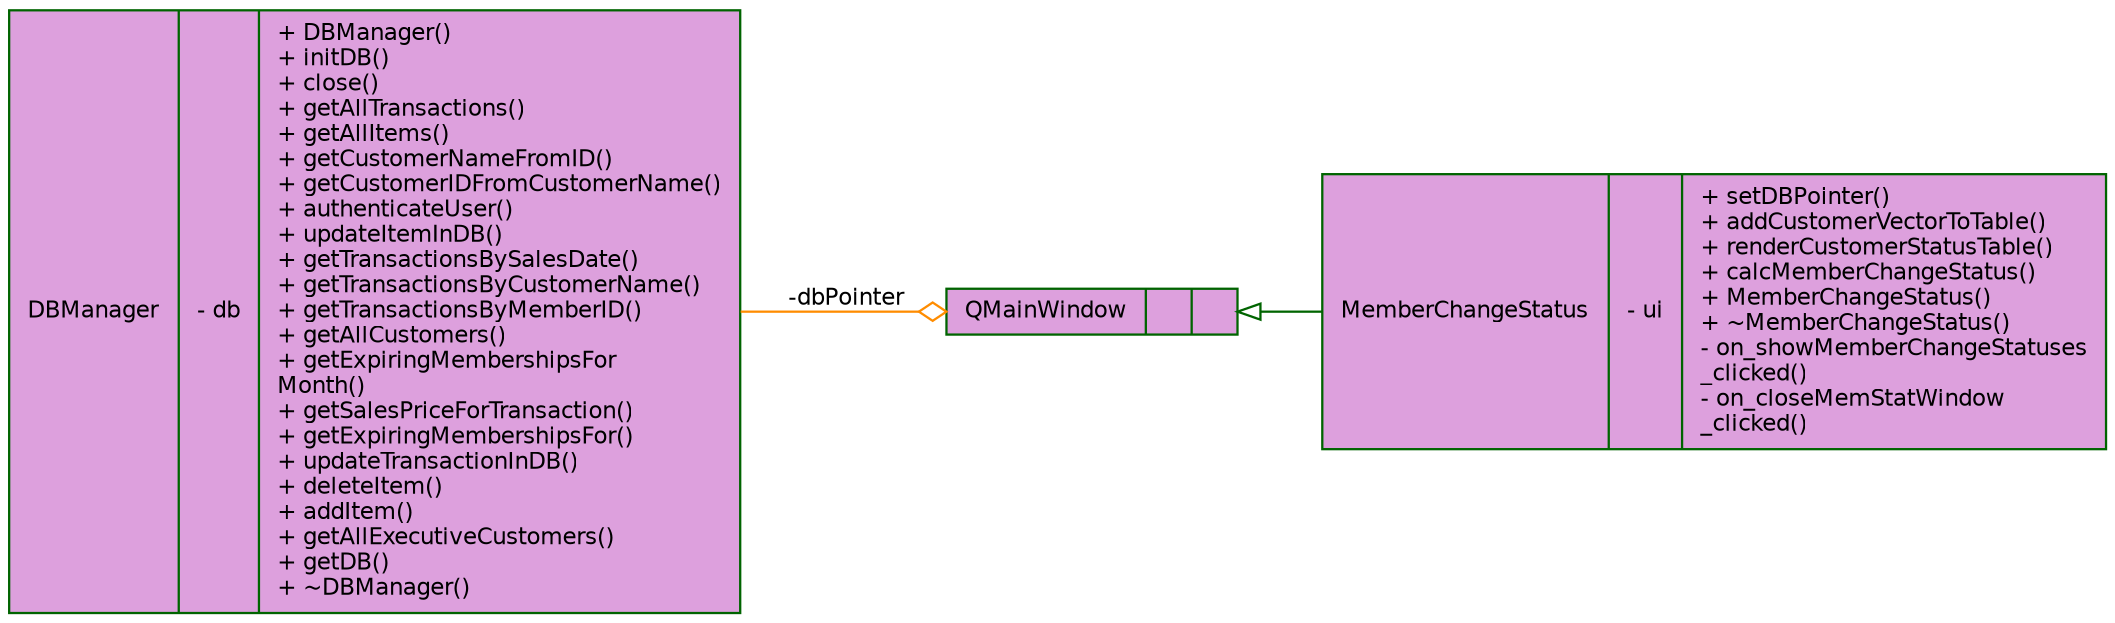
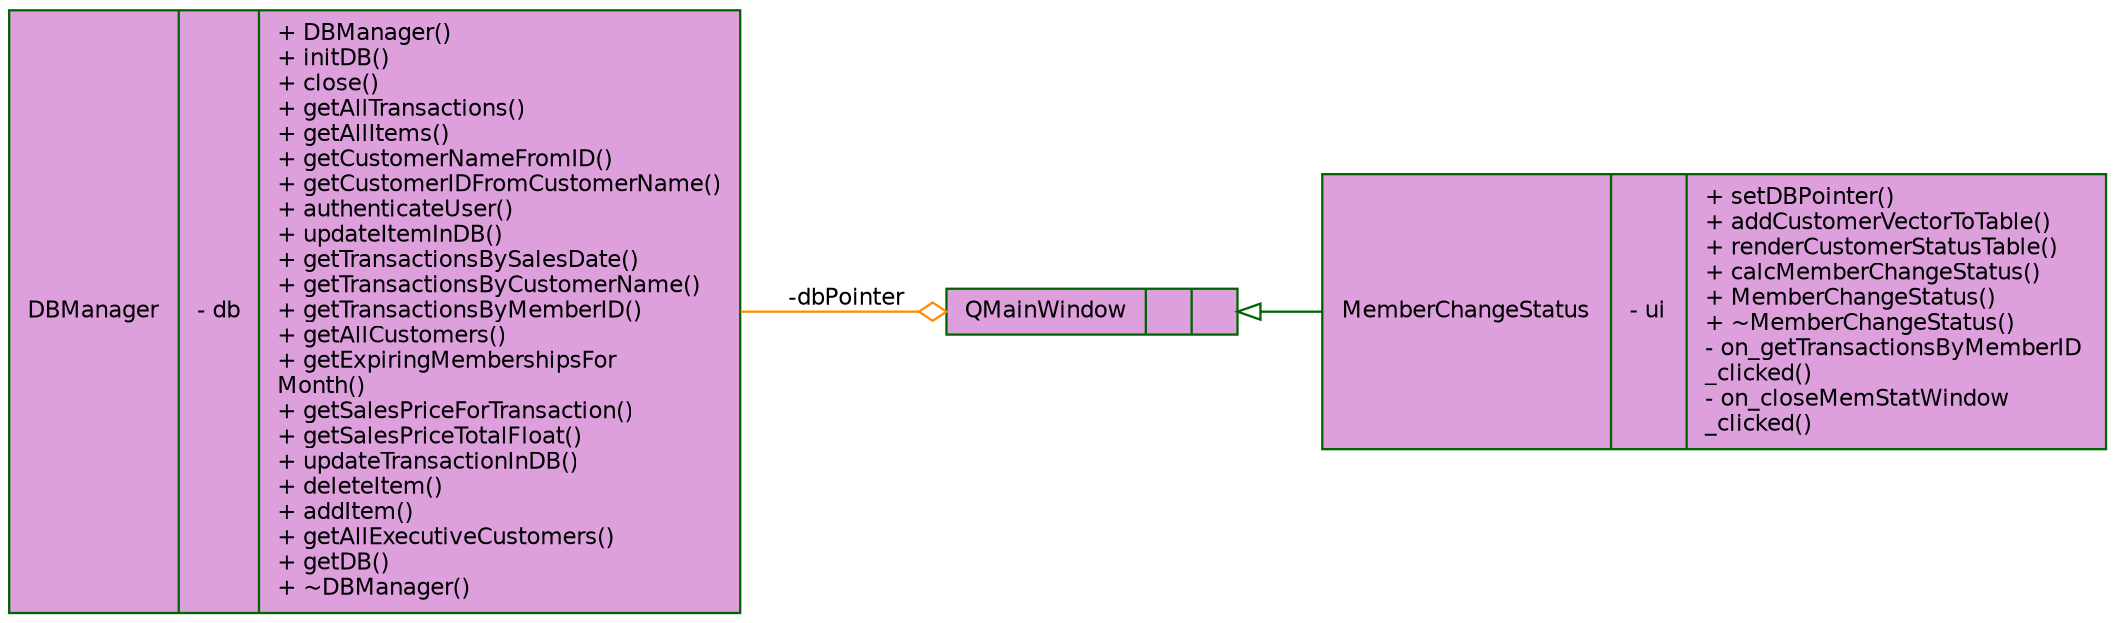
  digraph {
    rankdir=LR
    node [color=darkgreen fillcolor=plum fontname=Helvetica fontsize=10 shape=record style=filled]
    edge [fontname=Helvetica fontsize=10 labelfontname=Helvetica labelfontsize=10 style=solid]
-   n1 [fontcolor=black height=0.2 label="{MemberChangeStatus\n|- ui\l|+ setDBPointer()\l+ addCustomerVectorToTable()\l+ renderCustomerStatusTable()\l+ calcMemberChangeStatus()\l+ MemberChangeStatus()\l+ ~MemberChangeStatus()\l- on_showMemberChangeStatuses\l_clicked()\l- on_closeMemStatWindow\l_clicked()\l}" width=0.4]
+   n1 [fontcolor=black height=0.2 label="{MemberChangeStatus\n|- ui\l|+ setDBPointer()\l+ addCustomerVectorToTable()\l+ renderCustomerStatusTable()\l+ calcMemberChangeStatus()\l+ MemberChangeStatus()\l+ ~MemberChangeStatus()\l- on_getTransactionsByMemberID\l_clicked()\l- on_closeMemStatWindow\l_clicked()\l}" width=0.4]
    n2 [height=0.2 label="{QMainWindow\n||}" width=0.4]
-   n3 [height=0.2 label="{DBManager\n|- db\l|+ DBManager()\l+ initDB()\l+ close()\l+ getAllTransactions()\l+ getAllItems()\l+ getCustomerNameFromID()\l+ getCustomerIDFromCustomerName()\l+ authenticateUser()\l+ updateItemInDB()\l+ getTransactionsBySalesDate()\l+ getTransactionsByCustomerName()\l+ getTransactionsByMemberID()\l+ getAllCustomers()\l+ getExpiringMembershipsFor\lMonth()\l+ getSalesPriceForTransaction()\l+ getExpiringMembershipsFor()\l+ updateTransactionInDB()\l+ deleteItem()\l+ addItem()\l+ getAllExecutiveCustomers()\l+ getDB()\l+ ~DBManager()\l}" width=0.4]
+   n3 [height=0.2 label="{DBManager\n|- db\l|+ DBManager()\l+ initDB()\l+ close()\l+ getAllTransactions()\l+ getAllItems()\l+ getCustomerNameFromID()\l+ getCustomerIDFromCustomerName()\l+ authenticateUser()\l+ updateItemInDB()\l+ getTransactionsBySalesDate()\l+ getTransactionsByCustomerName()\l+ getTransactionsByMemberID()\l+ getAllCustomers()\l+ getExpiringMembershipsFor\lMonth()\l+ getSalesPriceForTransaction()\l+ getSalesPriceTotalFloat()\l+ updateTransactionInDB()\l+ deleteItem()\l+ addItem()\l+ getAllExecutiveCustomers()\l+ getDB()\l+ ~DBManager()\l}" width=0.4]
    n2 -> n1 [arrowtail=onormal color=darkgreen dir=back]
    n3 -> n2 [arrowhead=odiamond color=darkorange label=" -dbPointer"]
  }
